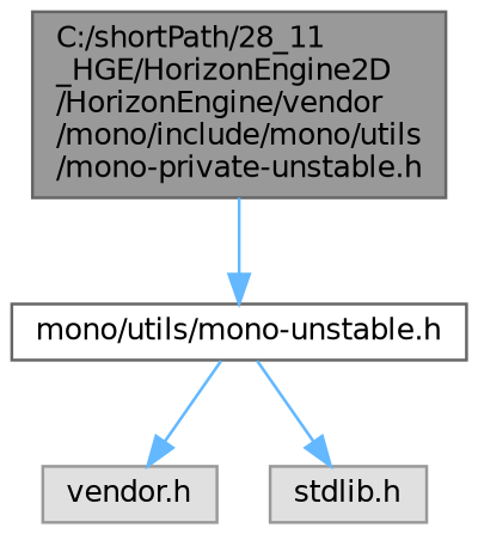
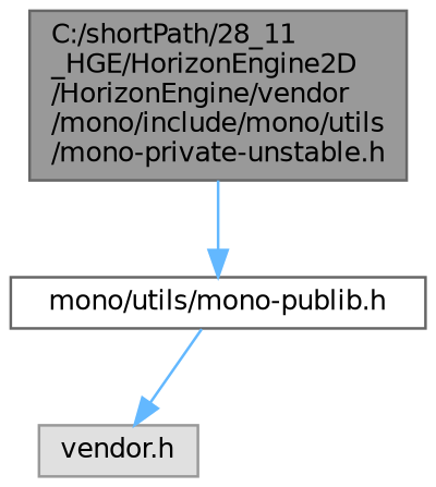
  digraph {
    node [color=grey60 fillcolor="#E0E0E0" fontname=Helvetica fontsize=10 shape=box style=filled]
    edge [color=steelblue1 fontname=Helvetica fontsize=10 labelfontname=Helvetica labelfontsize=10 style=solid]
    n1 [color=gray40 fillcolor=grey60 fontcolor=black height=0.2 label="C:/shortPath/28_11\l_HGE/HorizonEngine2D\l/HorizonEngine/vendor\l/mono/include/mono/utils\l/mono-private-unstable.h" width=0.4]
-   n2 [color=grey40 fillcolor=white height=0.2 label="mono/utils/mono-unstable.h" width=0.4]
+   n2 [color=grey40 fillcolor=white height=0.2 label="mono/utils/mono-publib.h" width=0.4]
    n3 [height=0.2 label="vendor.h" width=0.4]
-   n4 [height=0.2 label="stdlib.h" width=0.4]
    n1 -> n2
    n2 -> n3
-   n2 -> n4
  }
